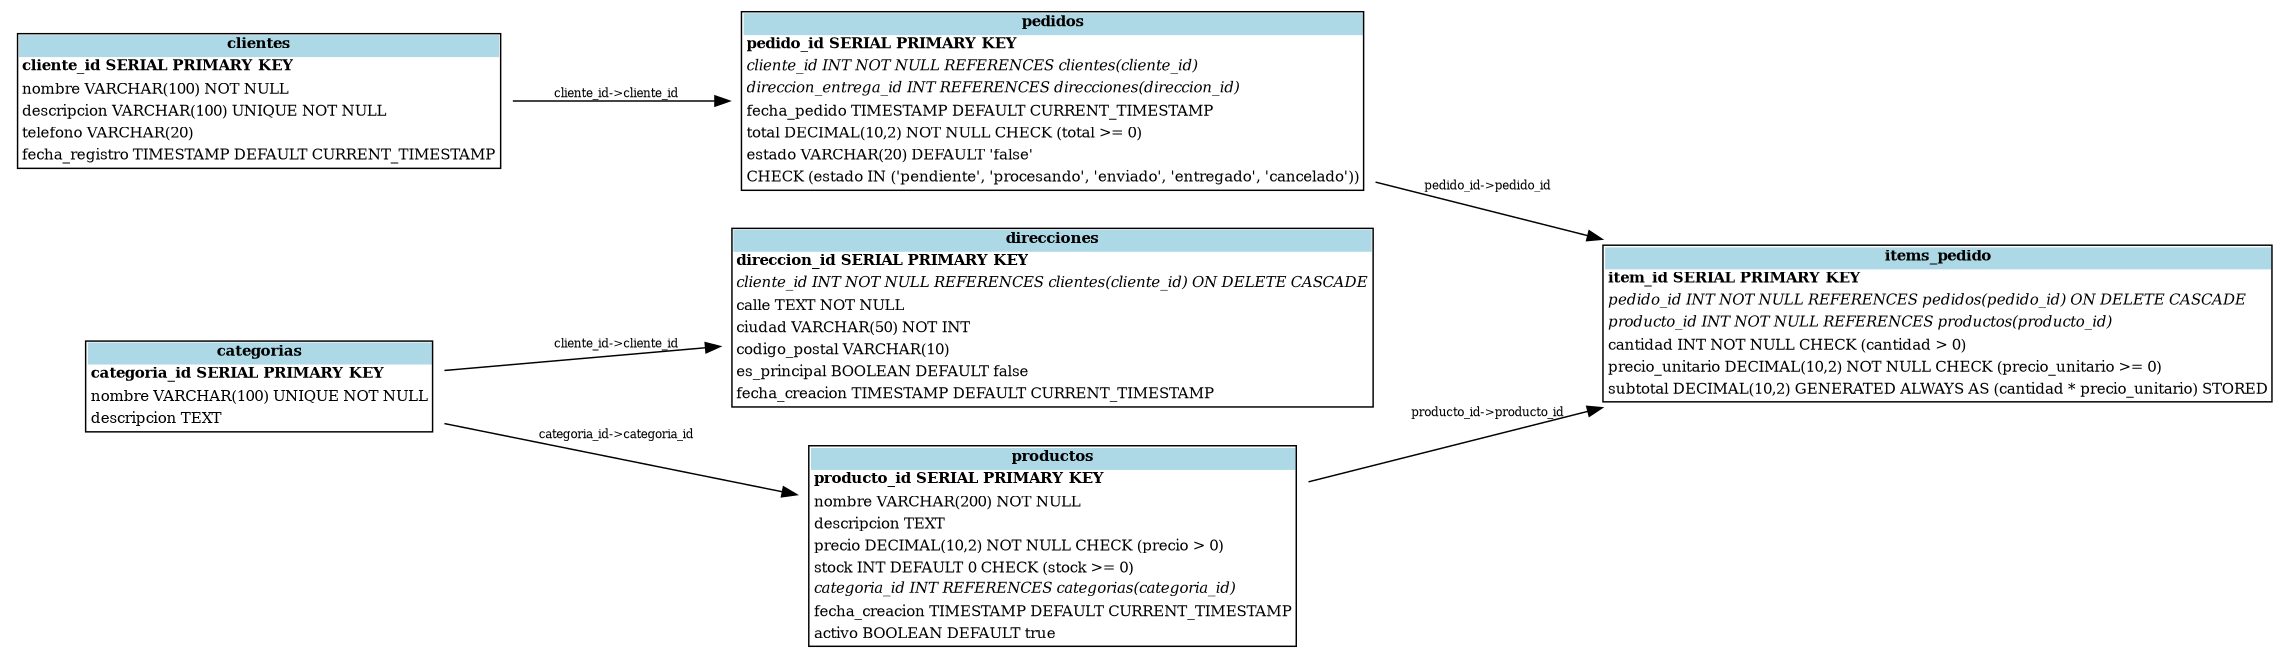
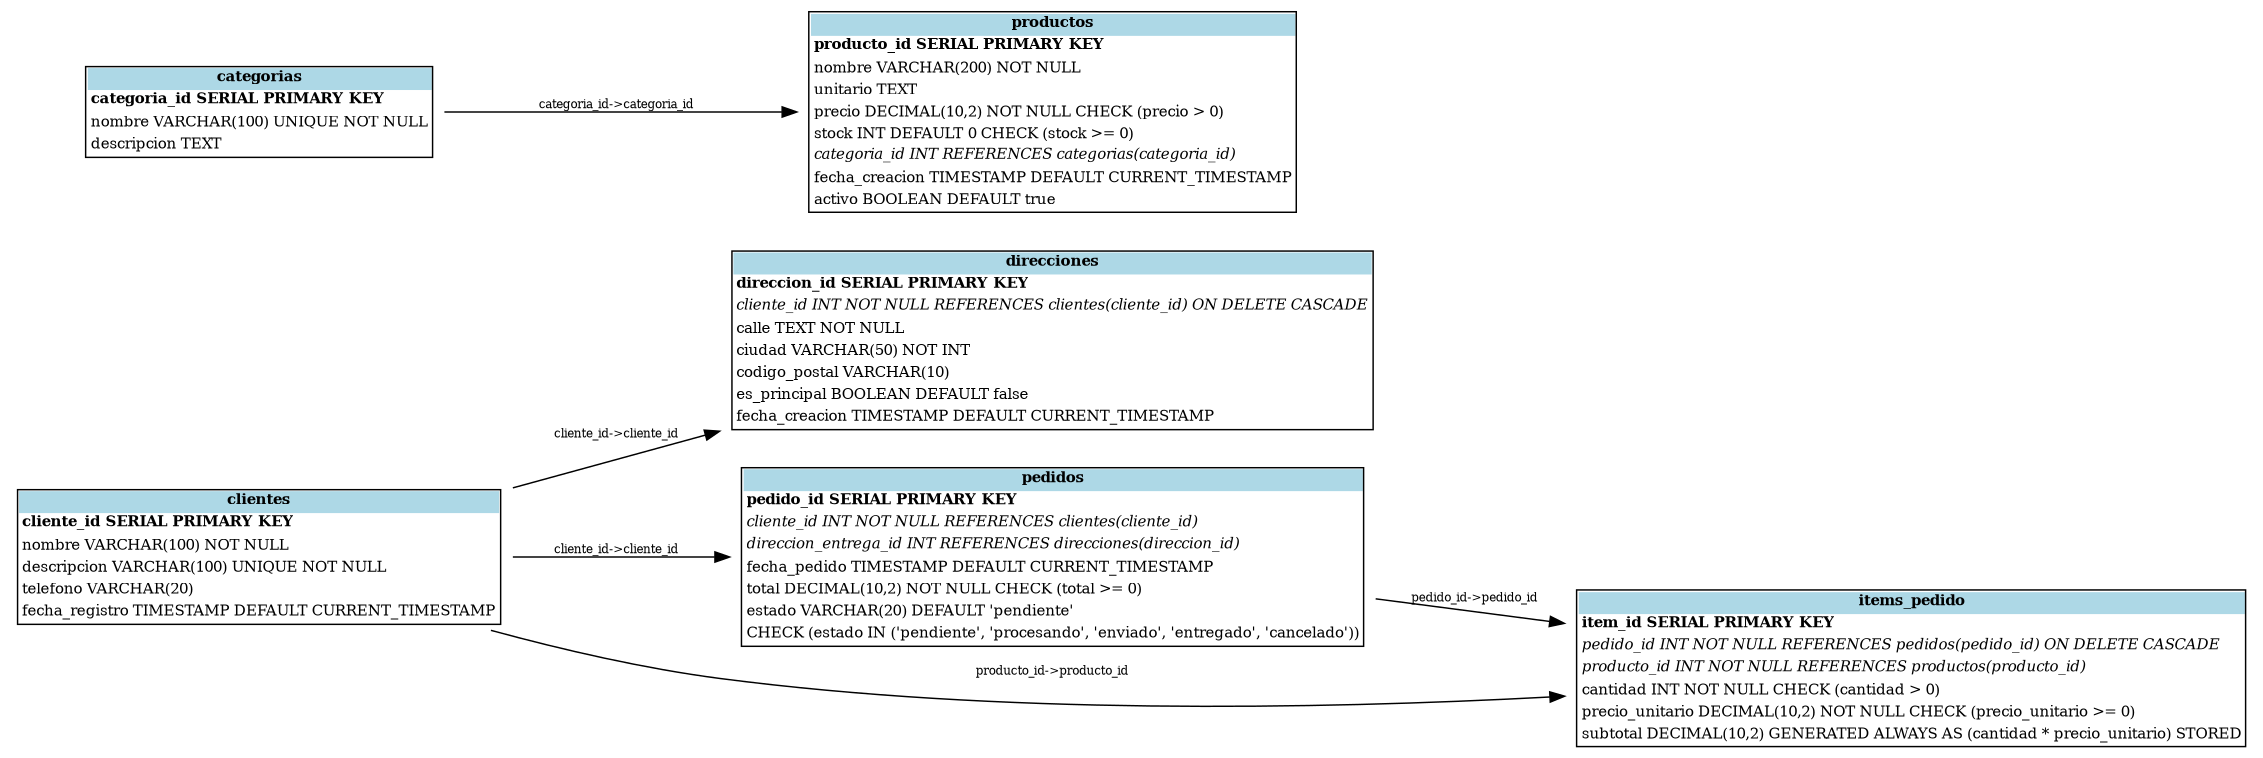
  digraph {
    rankdir=LR
    node [fontsize=10 shape=plaintext]
    edge [fontsize=8]
    n1 [label=<<table border="1" cellborder="0" cellspacing="0"><tr><td bgcolor="lightblue"><b>clientes</b></td></tr><tr><td align="left"><b>cliente_id SERIAL PRIMARY KEY</b></td></tr><tr><td align="left">nombre VARCHAR(100) NOT NULL</td></tr><tr><td align="left">descripcion VARCHAR(100) UNIQUE NOT NULL</td></tr><tr><td align="left">telefono VARCHAR(20)</td></tr><tr><td align="left">fecha_registro TIMESTAMP DEFAULT CURRENT_TIMESTAMP</td></tr></table>>]
    n2 [label=<<table border="1" cellborder="0" cellspacing="0"><tr><td bgcolor="lightblue"><b>direcciones</b></td></tr><tr><td align="left"><b>direccion_id SERIAL PRIMARY KEY</b></td></tr><tr><td align="left"><i>cliente_id INT NOT NULL REFERENCES clientes(cliente_id) ON DELETE CASCADE</i></td></tr><tr><td align="left">calle TEXT NOT NULL</td></tr><tr><td align="left">ciudad VARCHAR(50) NOT INT</td></tr><tr><td align="left">codigo_postal VARCHAR(10)</td></tr><tr><td align="left">es_principal BOOLEAN DEFAULT false</td></tr><tr><td align="left">fecha_creacion TIMESTAMP DEFAULT CURRENT_TIMESTAMP</td></tr></table>>]
-   n3 [label=<<table border="1" cellborder="0" cellspacing="0"><tr><td bgcolor="lightblue"><b>pedidos</b></td></tr><tr><td align="left"><b>pedido_id SERIAL PRIMARY KEY</b></td></tr><tr><td align="left"><i>cliente_id INT NOT NULL REFERENCES clientes(cliente_id)</i></td></tr><tr><td align="left"><i>direccion_entrega_id INT REFERENCES direcciones(direccion_id)</i></td></tr><tr><td align="left">fecha_pedido TIMESTAMP DEFAULT CURRENT_TIMESTAMP</td></tr><tr><td align="left">total DECIMAL(10,2) NOT NULL CHECK (total &gt;= 0)</td></tr><tr><td align="left">estado VARCHAR(20) DEFAULT 'false'</td></tr><tr><td align="left">CHECK (estado IN ('pendiente', 'procesando', 'enviado', 'entregado', 'cancelado'))</td></tr></table>>]
+   n3 [label=<<table border="1" cellborder="0" cellspacing="0"><tr><td bgcolor="lightblue"><b>pedidos</b></td></tr><tr><td align="left"><b>pedido_id SERIAL PRIMARY KEY</b></td></tr><tr><td align="left"><i>cliente_id INT NOT NULL REFERENCES clientes(cliente_id)</i></td></tr><tr><td align="left"><i>direccion_entrega_id INT REFERENCES direcciones(direccion_id)</i></td></tr><tr><td align="left">fecha_pedido TIMESTAMP DEFAULT CURRENT_TIMESTAMP</td></tr><tr><td align="left">total DECIMAL(10,2) NOT NULL CHECK (total &gt;= 0)</td></tr><tr><td align="left">estado VARCHAR(20) DEFAULT 'pendiente'</td></tr><tr><td align="left">CHECK (estado IN ('pendiente', 'procesando', 'enviado', 'entregado', 'cancelado'))</td></tr></table>>]
    n4 [label=<<table border="1" cellborder="0" cellspacing="0"><tr><td bgcolor="lightblue"><b>items_pedido</b></td></tr><tr><td align="left"><b>item_id SERIAL PRIMARY KEY</b></td></tr><tr><td align="left"><i>pedido_id INT NOT NULL REFERENCES pedidos(pedido_id) ON DELETE CASCADE</i></td></tr><tr><td align="left"><i>producto_id INT NOT NULL REFERENCES productos(producto_id)</i></td></tr><tr><td align="left">cantidad INT NOT NULL CHECK (cantidad &gt; 0)</td></tr><tr><td align="left">precio_unitario DECIMAL(10,2) NOT NULL CHECK (precio_unitario &gt;= 0)</td></tr><tr><td align="left">subtotal DECIMAL(10,2) GENERATED ALWAYS AS (cantidad * precio_unitario) STORED</td></tr></table>>]
    n5 [label=<<table border="1" cellborder="0" cellspacing="0"><tr><td bgcolor="lightblue"><b>categorias</b></td></tr><tr><td align="left"><b>categoria_id SERIAL PRIMARY KEY</b></td></tr><tr><td align="left">nombre VARCHAR(100) UNIQUE NOT NULL</td></tr><tr><td align="left">descripcion TEXT</td></tr></table>>]
-   n6 [label=<<table border="1" cellborder="0" cellspacing="0"><tr><td bgcolor="lightblue"><b>productos</b></td></tr><tr><td align="left"><b>producto_id SERIAL PRIMARY KEY</b></td></tr><tr><td align="left">nombre VARCHAR(200) NOT NULL</td></tr><tr><td align="left">descripcion TEXT</td></tr><tr><td align="left">precio DECIMAL(10,2) NOT NULL CHECK (precio &gt; 0)</td></tr><tr><td align="left">stock INT DEFAULT 0 CHECK (stock &gt;= 0)</td></tr><tr><td align="left"><i>categoria_id INT REFERENCES categorias(categoria_id)</i></td></tr><tr><td align="left">fecha_creacion TIMESTAMP DEFAULT CURRENT_TIMESTAMP</td></tr><tr><td align="left">activo BOOLEAN DEFAULT true</td></tr></table>>]
-   n5 -> n2 [label="cliente_id->cliente_id"]
+   n6 [label=<<table border="1" cellborder="0" cellspacing="0"><tr><td bgcolor="lightblue"><b>productos</b></td></tr><tr><td align="left"><b>producto_id SERIAL PRIMARY KEY</b></td></tr><tr><td align="left">nombre VARCHAR(200) NOT NULL</td></tr><tr><td align="left">unitario TEXT</td></tr><tr><td align="left">precio DECIMAL(10,2) NOT NULL CHECK (precio &gt; 0)</td></tr><tr><td align="left">stock INT DEFAULT 0 CHECK (stock &gt;= 0)</td></tr><tr><td align="left"><i>categoria_id INT REFERENCES categorias(categoria_id)</i></td></tr><tr><td align="left">fecha_creacion TIMESTAMP DEFAULT CURRENT_TIMESTAMP</td></tr><tr><td align="left">activo BOOLEAN DEFAULT true</td></tr></table>>]
+   n1 -> n2 [label="cliente_id->cliente_id"]
    n1 -> n3 [label="cliente_id->cliente_id"]
    n3 -> n4 [label="pedido_id->pedido_id"]
    n5 -> n6 [label="categoria_id->categoria_id"]
-   n6 -> n4 [label="producto_id->producto_id"]
+   n1 -> n4 [label="producto_id->producto_id"]
  }
